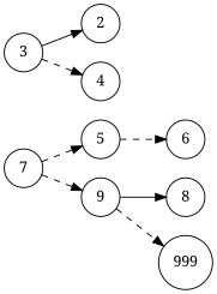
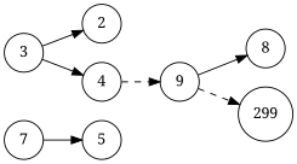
  digraph {
    fontname="Noto Serif"
    rankdir=LR
    node [fontname="Noto Serif" shape=circle]
    edge [fontname="Noto Serif" style=dashed]
    7
    5
    9
-   6
    8
-   999
+   999 [label=299]
    3
    2
    4
-   7 -> 5
-   7 -> 9
-   5 -> 6
+   7 -> 5 [style=""]
+   4 -> 9
    9 -> 8 [style=""]
    9 -> 999
    3 -> 2 [style=""]
-   3 -> 4
+   3 -> 4 [style=solid]
  }
